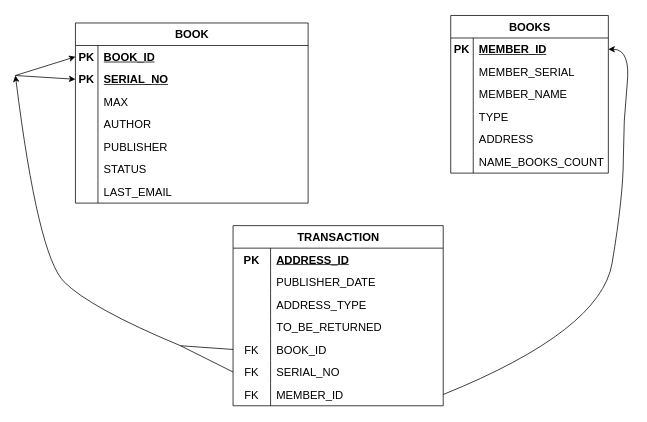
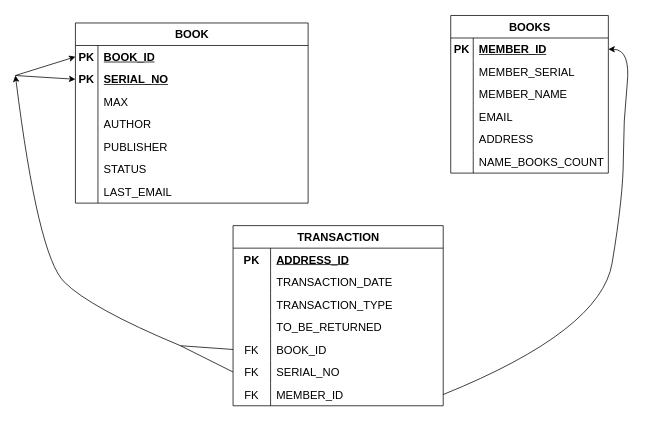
  <mxCell id="0" />
  <mxCell id="1" parent="0" />
  <mxCell id="2" value="BOOK" style="shape=table;startSize=30;container=1;collapsible=1;childLayout=tableLayout;fixedRows=1;rowLines=0;fontStyle=1;align=center;resizeLast=1;html=1;fontSize=15;" parent="1" vertex="1"><mxGeometry x="100" y="30" width="310" height="240" as="geometry" /></mxCell>
  <mxCell id="3" value="" style="shape=tableRow;horizontal=0;startSize=0;swimlaneHead=0;swimlaneBody=0;fillColor=none;collapsible=0;dropTarget=0;points=[[0,0.5],[1,0.5]];portConstraint=eastwest;top=0;left=0;right=0;bottom=0;fontSize=15;" parent="2" vertex="1"><mxGeometry y="30" width="310" height="30" as="geometry" /></mxCell>
  <mxCell id="4" value="PK" style="shape=partialRectangle;connectable=0;fillColor=none;top=0;left=0;bottom=0;right=0;fontStyle=1;overflow=hidden;whiteSpace=wrap;html=1;fontSize=15;" parent="3" vertex="1"><mxGeometry width="30" height="30" as="geometry"><mxRectangle width="30" height="30" as="alternateBounds" /></mxGeometry></mxCell>
  <mxCell id="5" value="BOOK_ID" style="shape=partialRectangle;connectable=0;fillColor=none;top=0;left=0;bottom=0;right=0;align=left;spacingLeft=6;fontStyle=5;overflow=hidden;whiteSpace=wrap;html=1;fontSize=15;" parent="3" vertex="1"><mxGeometry x="30" width="280" height="30" as="geometry"><mxRectangle width="280" height="30" as="alternateBounds" /></mxGeometry></mxCell>
  <mxCell id="6" value="" style="shape=tableRow;horizontal=0;startSize=0;swimlaneHead=0;swimlaneBody=0;fillColor=none;collapsible=0;dropTarget=0;points=[[0,0.5],[1,0.5]];portConstraint=eastwest;top=0;left=0;right=0;bottom=0;fontSize=15;" parent="2" vertex="1"><mxGeometry y="60" width="310" height="30" as="geometry" /></mxCell>
  <mxCell id="7" value="PK" style="shape=partialRectangle;connectable=0;fillColor=none;top=0;left=0;bottom=0;right=0;fontStyle=1;overflow=hidden;whiteSpace=wrap;html=1;fontSize=15;" parent="6" vertex="1"><mxGeometry width="30" height="30" as="geometry"><mxRectangle width="30" height="30" as="alternateBounds" /></mxGeometry></mxCell>
  <mxCell id="8" value="SERIAL_NO" style="shape=partialRectangle;connectable=0;fillColor=none;top=0;left=0;bottom=0;right=0;align=left;spacingLeft=6;fontStyle=5;overflow=hidden;whiteSpace=wrap;html=1;fontSize=15;" parent="6" vertex="1"><mxGeometry x="30" width="280" height="30" as="geometry"><mxRectangle width="280" height="30" as="alternateBounds" /></mxGeometry></mxCell>
  <mxCell id="9" value="" style="shape=tableRow;horizontal=0;startSize=0;swimlaneHead=0;swimlaneBody=0;fillColor=none;collapsible=0;dropTarget=0;points=[[0,0.5],[1,0.5]];portConstraint=eastwest;top=0;left=0;right=0;bottom=0;fontSize=15;" parent="2" vertex="1"><mxGeometry y="90" width="310" height="30" as="geometry" /></mxCell>
  <mxCell id="10" value="" style="shape=partialRectangle;connectable=0;fillColor=none;top=0;left=0;bottom=0;right=0;editable=1;overflow=hidden;whiteSpace=wrap;html=1;fontSize=15;" parent="9" vertex="1"><mxGeometry width="30" height="30" as="geometry"><mxRectangle width="30" height="30" as="alternateBounds" /></mxGeometry></mxCell>
  <mxCell id="11" value="MAX" style="shape=partialRectangle;connectable=0;fillColor=none;top=0;left=0;bottom=0;right=0;align=left;spacingLeft=6;overflow=hidden;whiteSpace=wrap;html=1;fontSize=15;" parent="9" vertex="1"><mxGeometry x="30" width="280" height="30" as="geometry"><mxRectangle width="280" height="30" as="alternateBounds" /></mxGeometry></mxCell>
  <mxCell id="12" value="" style="shape=tableRow;horizontal=0;startSize=0;swimlaneHead=0;swimlaneBody=0;fillColor=none;collapsible=0;dropTarget=0;points=[[0,0.5],[1,0.5]];portConstraint=eastwest;top=0;left=0;right=0;bottom=0;fontSize=15;" parent="2" vertex="1"><mxGeometry y="120" width="310" height="30" as="geometry" /></mxCell>
  <mxCell id="13" value="" style="shape=partialRectangle;connectable=0;fillColor=none;top=0;left=0;bottom=0;right=0;editable=1;overflow=hidden;whiteSpace=wrap;html=1;fontSize=15;" parent="12" vertex="1"><mxGeometry width="30" height="30" as="geometry"><mxRectangle width="30" height="30" as="alternateBounds" /></mxGeometry></mxCell>
  <mxCell id="14" value="AUTHOR" style="shape=partialRectangle;connectable=0;fillColor=none;top=0;left=0;bottom=0;right=0;align=left;spacingLeft=6;overflow=hidden;whiteSpace=wrap;html=1;fontSize=15;" parent="12" vertex="1"><mxGeometry x="30" width="280" height="30" as="geometry"><mxRectangle width="280" height="30" as="alternateBounds" /></mxGeometry></mxCell>
  <mxCell id="15" value="" style="shape=tableRow;horizontal=0;startSize=0;swimlaneHead=0;swimlaneBody=0;fillColor=none;collapsible=0;dropTarget=0;points=[[0,0.5],[1,0.5]];portConstraint=eastwest;top=0;left=0;right=0;bottom=0;fontSize=15;" parent="2" vertex="1"><mxGeometry y="150" width="310" height="30" as="geometry" /></mxCell>
  <mxCell id="16" value="" style="shape=partialRectangle;connectable=0;fillColor=none;top=0;left=0;bottom=0;right=0;editable=1;overflow=hidden;whiteSpace=wrap;html=1;fontSize=15;" parent="15" vertex="1"><mxGeometry width="30" height="30" as="geometry"><mxRectangle width="30" height="30" as="alternateBounds" /></mxGeometry></mxCell>
  <mxCell id="17" value="PUBLISHER" style="shape=partialRectangle;connectable=0;fillColor=none;top=0;left=0;bottom=0;right=0;align=left;spacingLeft=6;overflow=hidden;whiteSpace=wrap;html=1;fontSize=15;" parent="15" vertex="1"><mxGeometry x="30" width="280" height="30" as="geometry"><mxRectangle width="280" height="30" as="alternateBounds" /></mxGeometry></mxCell>
  <mxCell id="18" value="" style="shape=tableRow;horizontal=0;startSize=0;swimlaneHead=0;swimlaneBody=0;fillColor=none;collapsible=0;dropTarget=0;points=[[0,0.5],[1,0.5]];portConstraint=eastwest;top=0;left=0;right=0;bottom=0;fontSize=15;" parent="2" vertex="1"><mxGeometry y="180" width="310" height="30" as="geometry" /></mxCell>
  <mxCell id="19" value="" style="shape=partialRectangle;connectable=0;fillColor=none;top=0;left=0;bottom=0;right=0;editable=1;overflow=hidden;whiteSpace=wrap;html=1;fontSize=15;" parent="18" vertex="1"><mxGeometry width="30" height="30" as="geometry"><mxRectangle width="30" height="30" as="alternateBounds" /></mxGeometry></mxCell>
  <mxCell id="20" value="STATUS" style="shape=partialRectangle;connectable=0;fillColor=none;top=0;left=0;bottom=0;right=0;align=left;spacingLeft=6;overflow=hidden;whiteSpace=wrap;html=1;fontSize=15;" parent="18" vertex="1"><mxGeometry x="30" width="280" height="30" as="geometry"><mxRectangle width="280" height="30" as="alternateBounds" /></mxGeometry></mxCell>
  <mxCell id="21" value="" style="shape=tableRow;horizontal=0;startSize=0;swimlaneHead=0;swimlaneBody=0;fillColor=none;collapsible=0;dropTarget=0;points=[[0,0.5],[1,0.5]];portConstraint=eastwest;top=0;left=0;right=0;bottom=0;fontSize=15;" vertex="1" parent="2"><mxGeometry y="210" width="310" height="30" as="geometry" /></mxCell>
  <mxCell id="22" value="" style="shape=partialRectangle;connectable=0;fillColor=none;top=0;left=0;bottom=0;right=0;editable=1;overflow=hidden;whiteSpace=wrap;html=1;fontSize=15;" vertex="1" parent="21"><mxGeometry width="30" height="30" as="geometry"><mxRectangle width="30" height="30" as="alternateBounds" /></mxGeometry></mxCell>
  <mxCell id="23" value="LAST_EMAIL" style="shape=partialRectangle;connectable=0;fillColor=none;top=0;left=0;bottom=0;right=0;align=left;spacingLeft=6;overflow=hidden;whiteSpace=wrap;html=1;fontSize=15;" vertex="1" parent="21"><mxGeometry x="30" width="280" height="30" as="geometry"><mxRectangle width="280" height="30" as="alternateBounds" /></mxGeometry></mxCell>
  <mxCell id="24" value="BOOKS" style="shape=table;startSize=30;container=1;collapsible=1;childLayout=tableLayout;fixedRows=1;rowLines=0;fontStyle=1;align=center;resizeLast=1;html=1;fontSize=15;" parent="1" vertex="1"><mxGeometry x="600" y="20" width="210" height="210" as="geometry" /></mxCell>
  <mxCell id="25" value="" style="shape=tableRow;horizontal=0;startSize=0;swimlaneHead=0;swimlaneBody=0;fillColor=none;collapsible=0;dropTarget=0;points=[[0,0.5],[1,0.5]];portConstraint=eastwest;top=0;left=0;right=0;bottom=0;fontSize=15;" parent="24" vertex="1"><mxGeometry y="30" width="210" height="30" as="geometry" /></mxCell>
  <mxCell id="26" value="&lt;b&gt;PK&lt;/b&gt;" style="shape=partialRectangle;connectable=0;fillColor=none;top=0;left=0;bottom=0;right=0;editable=1;overflow=hidden;whiteSpace=wrap;html=1;fontSize=15;" parent="25" vertex="1"><mxGeometry width="30" height="30" as="geometry"><mxRectangle width="30" height="30" as="alternateBounds" /></mxGeometry></mxCell>
  <mxCell id="27" value="&lt;u&gt;&lt;b&gt;MEMBER_ID&lt;/b&gt;&lt;/u&gt;" style="shape=partialRectangle;connectable=0;fillColor=none;top=0;left=0;bottom=0;right=0;align=left;spacingLeft=6;overflow=hidden;whiteSpace=wrap;html=1;fontSize=15;" parent="25" vertex="1"><mxGeometry x="30" width="180" height="30" as="geometry"><mxRectangle width="180" height="30" as="alternateBounds" /></mxGeometry></mxCell>
  <mxCell id="28" value="" style="shape=tableRow;horizontal=0;startSize=0;swimlaneHead=0;swimlaneBody=0;fillColor=none;collapsible=0;dropTarget=0;points=[[0,0.5],[1,0.5]];portConstraint=eastwest;top=0;left=0;right=0;bottom=0;fontSize=15;" parent="24" vertex="1"><mxGeometry y="60" width="210" height="30" as="geometry" /></mxCell>
  <mxCell id="29" value="" style="shape=partialRectangle;connectable=0;fillColor=none;top=0;left=0;bottom=0;right=0;editable=1;overflow=hidden;whiteSpace=wrap;html=1;fontSize=15;" parent="28" vertex="1"><mxGeometry width="30" height="30" as="geometry"><mxRectangle width="30" height="30" as="alternateBounds" /></mxGeometry></mxCell>
  <mxCell id="30" value="MEMBER_SERIAL" style="shape=partialRectangle;connectable=0;fillColor=none;top=0;left=0;bottom=0;right=0;align=left;spacingLeft=6;overflow=hidden;whiteSpace=wrap;html=1;fontSize=15;" parent="28" vertex="1"><mxGeometry x="30" width="180" height="30" as="geometry"><mxRectangle width="180" height="30" as="alternateBounds" /></mxGeometry></mxCell>
  <mxCell id="31" value="" style="shape=tableRow;horizontal=0;startSize=0;swimlaneHead=0;swimlaneBody=0;fillColor=none;collapsible=0;dropTarget=0;points=[[0,0.5],[1,0.5]];portConstraint=eastwest;top=0;left=0;right=0;bottom=0;fontSize=15;" parent="24" vertex="1"><mxGeometry y="90" width="210" height="30" as="geometry" /></mxCell>
  <mxCell id="32" value="" style="shape=partialRectangle;connectable=0;fillColor=none;top=0;left=0;bottom=0;right=0;editable=1;overflow=hidden;whiteSpace=wrap;html=1;fontSize=15;" parent="31" vertex="1"><mxGeometry width="30" height="30" as="geometry"><mxRectangle width="30" height="30" as="alternateBounds" /></mxGeometry></mxCell>
  <mxCell id="33" value="MEMBER_NAME" style="shape=partialRectangle;connectable=0;fillColor=none;top=0;left=0;bottom=0;right=0;align=left;spacingLeft=6;overflow=hidden;whiteSpace=wrap;html=1;fontSize=15;" parent="31" vertex="1"><mxGeometry x="30" width="180" height="30" as="geometry"><mxRectangle width="180" height="30" as="alternateBounds" /></mxGeometry></mxCell>
  <mxCell id="34" value="" style="shape=tableRow;horizontal=0;startSize=0;swimlaneHead=0;swimlaneBody=0;fillColor=none;collapsible=0;dropTarget=0;points=[[0,0.5],[1,0.5]];portConstraint=eastwest;top=0;left=0;right=0;bottom=0;fontSize=15;" parent="24" vertex="1"><mxGeometry y="120" width="210" height="30" as="geometry" /></mxCell>
  <mxCell id="35" value="" style="shape=partialRectangle;connectable=0;fillColor=none;top=0;left=0;bottom=0;right=0;editable=1;overflow=hidden;whiteSpace=wrap;html=1;fontSize=15;" parent="34" vertex="1"><mxGeometry width="30" height="30" as="geometry"><mxRectangle width="30" height="30" as="alternateBounds" /></mxGeometry></mxCell>
- <mxCell id="36" value="TYPE" style="shape=partialRectangle;connectable=0;fillColor=none;top=0;left=0;bottom=0;right=0;align=left;spacingLeft=6;overflow=hidden;whiteSpace=wrap;html=1;fontSize=15;" parent="34" vertex="1"><mxGeometry x="30" width="180" height="30" as="geometry"><mxRectangle width="180" height="30" as="alternateBounds" /></mxGeometry></mxCell>
+ <mxCell id="36" value="EMAIL" style="shape=partialRectangle;connectable=0;fillColor=none;top=0;left=0;bottom=0;right=0;align=left;spacingLeft=6;overflow=hidden;whiteSpace=wrap;html=1;fontSize=15;" parent="34" vertex="1"><mxGeometry x="30" width="180" height="30" as="geometry"><mxRectangle width="180" height="30" as="alternateBounds" /></mxGeometry></mxCell>
  <mxCell id="37" value="" style="shape=tableRow;horizontal=0;startSize=0;swimlaneHead=0;swimlaneBody=0;fillColor=none;collapsible=0;dropTarget=0;points=[[0,0.5],[1,0.5]];portConstraint=eastwest;top=0;left=0;right=0;bottom=0;fontSize=15;" parent="24" vertex="1"><mxGeometry y="150" width="210" height="30" as="geometry" /></mxCell>
  <mxCell id="38" value="" style="shape=partialRectangle;connectable=0;fillColor=none;top=0;left=0;bottom=0;right=0;editable=1;overflow=hidden;whiteSpace=wrap;html=1;fontSize=15;" parent="37" vertex="1"><mxGeometry width="30" height="30" as="geometry"><mxRectangle width="30" height="30" as="alternateBounds" /></mxGeometry></mxCell>
  <mxCell id="39" value="ADDRESS" style="shape=partialRectangle;connectable=0;fillColor=none;top=0;left=0;bottom=0;right=0;align=left;spacingLeft=6;overflow=hidden;whiteSpace=wrap;html=1;fontSize=15;" parent="37" vertex="1"><mxGeometry x="30" width="180" height="30" as="geometry"><mxRectangle width="180" height="30" as="alternateBounds" /></mxGeometry></mxCell>
  <mxCell id="40" value="" style="shape=tableRow;horizontal=0;startSize=0;swimlaneHead=0;swimlaneBody=0;fillColor=none;collapsible=0;dropTarget=0;points=[[0,0.5],[1,0.5]];portConstraint=eastwest;top=0;left=0;right=0;bottom=0;fontSize=15;" parent="24" vertex="1"><mxGeometry y="180" width="210" height="30" as="geometry" /></mxCell>
  <mxCell id="41" value="" style="shape=partialRectangle;connectable=0;fillColor=none;top=0;left=0;bottom=0;right=0;editable=1;overflow=hidden;whiteSpace=wrap;html=1;fontSize=15;" parent="40" vertex="1"><mxGeometry width="30" height="30" as="geometry"><mxRectangle width="30" height="30" as="alternateBounds" /></mxGeometry></mxCell>
  <mxCell id="42" value="NAME_BOOKS_COUNT" style="shape=partialRectangle;connectable=0;fillColor=none;top=0;left=0;bottom=0;right=0;align=left;spacingLeft=6;overflow=hidden;whiteSpace=wrap;html=1;fontSize=15;" parent="40" vertex="1"><mxGeometry x="30" width="180" height="30" as="geometry"><mxRectangle width="180" height="30" as="alternateBounds" /></mxGeometry></mxCell>
  <mxCell id="43" value="TRANSACTION" style="shape=table;startSize=30;container=1;collapsible=1;childLayout=tableLayout;fixedRows=1;rowLines=0;fontStyle=1;align=center;resizeLast=1;html=1;fontSize=15;" parent="1" vertex="1"><mxGeometry x="310" y="300" width="280" height="240" as="geometry" /></mxCell>
  <mxCell id="44" value="" style="shape=tableRow;horizontal=0;startSize=0;swimlaneHead=0;swimlaneBody=0;fillColor=none;collapsible=0;dropTarget=0;points=[[0,0.5],[1,0.5]];portConstraint=eastwest;top=0;left=0;right=0;bottom=0;fontSize=15;" parent="43" vertex="1"><mxGeometry y="30" width="280" height="30" as="geometry" /></mxCell>
  <mxCell id="45" value="&lt;b&gt;PK&lt;/b&gt;" style="shape=partialRectangle;connectable=0;fillColor=none;top=0;left=0;bottom=0;right=0;editable=1;overflow=hidden;whiteSpace=wrap;html=1;fontSize=15;" parent="44" vertex="1"><mxGeometry width="50" height="30" as="geometry"><mxRectangle width="50" height="30" as="alternateBounds" /></mxGeometry></mxCell>
  <mxCell id="46" value="&lt;u&gt;&lt;b&gt;ADDRESS_ID&lt;/b&gt;&lt;/u&gt;" style="shape=partialRectangle;connectable=0;fillColor=none;top=0;left=0;bottom=0;right=0;align=left;spacingLeft=6;overflow=hidden;whiteSpace=wrap;html=1;fontSize=15;" parent="44" vertex="1"><mxGeometry x="50" width="230" height="30" as="geometry"><mxRectangle width="230" height="30" as="alternateBounds" /></mxGeometry></mxCell>
  <mxCell id="47" value="" style="shape=tableRow;horizontal=0;startSize=0;swimlaneHead=0;swimlaneBody=0;fillColor=none;collapsible=0;dropTarget=0;points=[[0,0.5],[1,0.5]];portConstraint=eastwest;top=0;left=0;right=0;bottom=0;fontSize=15;" parent="43" vertex="1"><mxGeometry y="60" width="280" height="30" as="geometry" /></mxCell>
  <mxCell id="48" value="" style="shape=partialRectangle;connectable=0;fillColor=none;top=0;left=0;bottom=0;right=0;editable=1;overflow=hidden;whiteSpace=wrap;html=1;fontSize=15;" parent="47" vertex="1"><mxGeometry width="50" height="30" as="geometry"><mxRectangle width="50" height="30" as="alternateBounds" /></mxGeometry></mxCell>
- <mxCell id="49" value="PUBLISHER_DATE" style="shape=partialRectangle;connectable=0;fillColor=none;top=0;left=0;bottom=0;right=0;align=left;spacingLeft=6;overflow=hidden;whiteSpace=wrap;html=1;fontSize=15;" parent="47" vertex="1"><mxGeometry x="50" width="230" height="30" as="geometry"><mxRectangle width="230" height="30" as="alternateBounds" /></mxGeometry></mxCell>
+ <mxCell id="49" value="TRANSACTION_DATE" style="shape=partialRectangle;connectable=0;fillColor=none;top=0;left=0;bottom=0;right=0;align=left;spacingLeft=6;overflow=hidden;whiteSpace=wrap;html=1;fontSize=15;" parent="47" vertex="1"><mxGeometry x="50" width="230" height="30" as="geometry"><mxRectangle width="230" height="30" as="alternateBounds" /></mxGeometry></mxCell>
  <mxCell id="50" value="" style="shape=tableRow;horizontal=0;startSize=0;swimlaneHead=0;swimlaneBody=0;fillColor=none;collapsible=0;dropTarget=0;points=[[0,0.5],[1,0.5]];portConstraint=eastwest;top=0;left=0;right=0;bottom=0;fontSize=15;" parent="43" vertex="1"><mxGeometry y="90" width="280" height="30" as="geometry" /></mxCell>
  <mxCell id="51" value="" style="shape=partialRectangle;connectable=0;fillColor=none;top=0;left=0;bottom=0;right=0;editable=1;overflow=hidden;whiteSpace=wrap;html=1;fontSize=15;" parent="50" vertex="1"><mxGeometry width="50" height="30" as="geometry"><mxRectangle width="50" height="30" as="alternateBounds" /></mxGeometry></mxCell>
- <mxCell id="52" value="ADDRESS_TYPE" style="shape=partialRectangle;connectable=0;fillColor=none;top=0;left=0;bottom=0;right=0;align=left;spacingLeft=6;overflow=hidden;whiteSpace=wrap;html=1;fontSize=15;" parent="50" vertex="1"><mxGeometry x="50" width="230" height="30" as="geometry"><mxRectangle width="230" height="30" as="alternateBounds" /></mxGeometry></mxCell>
+ <mxCell id="52" value="TRANSACTION_TYPE" style="shape=partialRectangle;connectable=0;fillColor=none;top=0;left=0;bottom=0;right=0;align=left;spacingLeft=6;overflow=hidden;whiteSpace=wrap;html=1;fontSize=15;" parent="50" vertex="1"><mxGeometry x="50" width="230" height="30" as="geometry"><mxRectangle width="230" height="30" as="alternateBounds" /></mxGeometry></mxCell>
  <mxCell id="53" value="" style="shape=tableRow;horizontal=0;startSize=0;swimlaneHead=0;swimlaneBody=0;fillColor=none;collapsible=0;dropTarget=0;points=[[0,0.5],[1,0.5]];portConstraint=eastwest;top=0;left=0;right=0;bottom=0;fontSize=15;" parent="43" vertex="1"><mxGeometry y="120" width="280" height="30" as="geometry" /></mxCell>
  <mxCell id="54" value="" style="shape=partialRectangle;connectable=0;fillColor=none;top=0;left=0;bottom=0;right=0;editable=1;overflow=hidden;whiteSpace=wrap;html=1;fontSize=15;" parent="53" vertex="1"><mxGeometry width="50" height="30" as="geometry"><mxRectangle width="50" height="30" as="alternateBounds" /></mxGeometry></mxCell>
  <mxCell id="55" value="TO_BE_RETURNED" style="shape=partialRectangle;connectable=0;fillColor=none;top=0;left=0;bottom=0;right=0;align=left;spacingLeft=6;overflow=hidden;whiteSpace=wrap;html=1;fontSize=15;" parent="53" vertex="1"><mxGeometry x="50" width="230" height="30" as="geometry"><mxRectangle width="230" height="30" as="alternateBounds" /></mxGeometry></mxCell>
  <mxCell id="56" value="" style="shape=tableRow;horizontal=0;startSize=0;swimlaneHead=0;swimlaneBody=0;fillColor=none;collapsible=0;dropTarget=0;points=[[0,0.5],[1,0.5]];portConstraint=eastwest;top=0;left=0;right=0;bottom=0;fontSize=15;" parent="43" vertex="1"><mxGeometry y="150" width="280" height="30" as="geometry" /></mxCell>
  <mxCell id="57" value="FK" style="shape=partialRectangle;connectable=0;fillColor=none;top=0;left=0;bottom=0;right=0;editable=1;overflow=hidden;whiteSpace=wrap;html=1;fontSize=15;" parent="56" vertex="1"><mxGeometry width="50" height="30" as="geometry"><mxRectangle width="50" height="30" as="alternateBounds" /></mxGeometry></mxCell>
  <mxCell id="58" value="BOOK_ID" style="shape=partialRectangle;connectable=0;fillColor=none;top=0;left=0;bottom=0;right=0;align=left;spacingLeft=6;overflow=hidden;whiteSpace=wrap;html=1;fontSize=15;" parent="56" vertex="1"><mxGeometry x="50" width="230" height="30" as="geometry"><mxRectangle width="230" height="30" as="alternateBounds" /></mxGeometry></mxCell>
  <mxCell id="59" value="" style="shape=tableRow;horizontal=0;startSize=0;swimlaneHead=0;swimlaneBody=0;fillColor=none;collapsible=0;dropTarget=0;points=[[0,0.5],[1,0.5]];portConstraint=eastwest;top=0;left=0;right=0;bottom=0;fontSize=15;" parent="43" vertex="1"><mxGeometry y="180" width="280" height="30" as="geometry" /></mxCell>
  <mxCell id="60" value="FK" style="shape=partialRectangle;connectable=0;fillColor=none;top=0;left=0;bottom=0;right=0;editable=1;overflow=hidden;whiteSpace=wrap;html=1;fontSize=15;" parent="59" vertex="1"><mxGeometry width="50" height="30" as="geometry"><mxRectangle width="50" height="30" as="alternateBounds" /></mxGeometry></mxCell>
  <mxCell id="61" value="SERIAL_NO" style="shape=partialRectangle;connectable=0;fillColor=none;top=0;left=0;bottom=0;right=0;align=left;spacingLeft=6;overflow=hidden;whiteSpace=wrap;html=1;fontSize=15;" parent="59" vertex="1"><mxGeometry x="50" width="230" height="30" as="geometry"><mxRectangle width="230" height="30" as="alternateBounds" /></mxGeometry></mxCell>
  <mxCell id="62" value="" style="shape=tableRow;horizontal=0;startSize=0;swimlaneHead=0;swimlaneBody=0;fillColor=none;collapsible=0;dropTarget=0;points=[[0,0.5],[1,0.5]];portConstraint=eastwest;top=0;left=0;right=0;bottom=0;fontSize=15;" parent="43" vertex="1"><mxGeometry y="210" width="280" height="30" as="geometry" /></mxCell>
  <mxCell id="63" value="FK" style="shape=partialRectangle;connectable=0;fillColor=none;top=0;left=0;bottom=0;right=0;editable=1;overflow=hidden;whiteSpace=wrap;html=1;fontSize=15;" parent="62" vertex="1"><mxGeometry width="50" height="30" as="geometry"><mxRectangle width="50" height="30" as="alternateBounds" /></mxGeometry></mxCell>
  <mxCell id="64" value="MEMBER_ID" style="shape=partialRectangle;connectable=0;fillColor=none;top=0;left=0;bottom=0;right=0;align=left;spacingLeft=6;overflow=hidden;whiteSpace=wrap;html=1;fontSize=15;" parent="62" vertex="1"><mxGeometry x="50" width="230" height="30" as="geometry"><mxRectangle width="230" height="30" as="alternateBounds" /></mxGeometry></mxCell>
  <mxCell id="65" value="" style="endArrow=none;html=1;rounded=0;entryX=0;entryY=0.5;entryDx=0;entryDy=0;" parent="1" target="56" edge="1"><mxGeometry width="50" height="50" relative="1" as="geometry"><mxPoint x="240" y="460" as="sourcePoint" /><mxPoint x="450" y="500" as="targetPoint" /></mxGeometry></mxCell>
  <mxCell id="66" value="" style="endArrow=none;html=1;rounded=0;exitX=0;exitY=0.5;exitDx=0;exitDy=0;" parent="1" source="59" edge="1"><mxGeometry width="50" height="50" relative="1" as="geometry"><mxPoint x="400" y="550" as="sourcePoint" /><mxPoint x="240" y="460" as="targetPoint" /></mxGeometry></mxCell>
  <mxCell id="67" value="" style="endArrow=classic;html=1;rounded=0;entryX=0;entryY=0.5;entryDx=0;entryDy=0;" parent="1" target="3" edge="1"><mxGeometry width="50" height="50" relative="1" as="geometry"><mxPoint x="20" y="100" as="sourcePoint" /><mxPoint x="450" y="0" as="targetPoint" /></mxGeometry></mxCell>
  <mxCell id="68" value="" style="endArrow=classic;html=1;rounded=0;entryX=0;entryY=0.5;entryDx=0;entryDy=0;" parent="1" target="6" edge="1"><mxGeometry width="50" height="50" relative="1" as="geometry"><mxPoint x="20" y="100" as="sourcePoint" /><mxPoint x="80" y="95" as="targetPoint" /></mxGeometry></mxCell>
  <mxCell id="69" value="" style="curved=1;endArrow=classic;html=1;rounded=0;" parent="1" edge="1"><mxGeometry width="50" height="50" relative="1" as="geometry"><mxPoint x="240" y="460" as="sourcePoint" /><mxPoint x="20" y="100" as="targetPoint" /><Array as="points"><mxPoint x="120" y="410" /><mxPoint x="50" y="340" /></Array></mxGeometry></mxCell>
  <mxCell id="70" value="" style="curved=1;endArrow=classic;html=1;rounded=0;entryX=1;entryY=0.5;entryDx=0;entryDy=0;exitX=1;exitY=0.5;exitDx=0;exitDy=0;" parent="1" source="62" target="25" edge="1"><mxGeometry width="50" height="50" relative="1" as="geometry"><mxPoint x="400" y="450" as="sourcePoint" /><mxPoint x="560" y="150" as="targetPoint" /><Array as="points"><mxPoint x="800" y="440" /><mxPoint x="830" y="260" /><mxPoint x="830" y="160" /><mxPoint x="840" y="65" /></Array></mxGeometry></mxCell>
